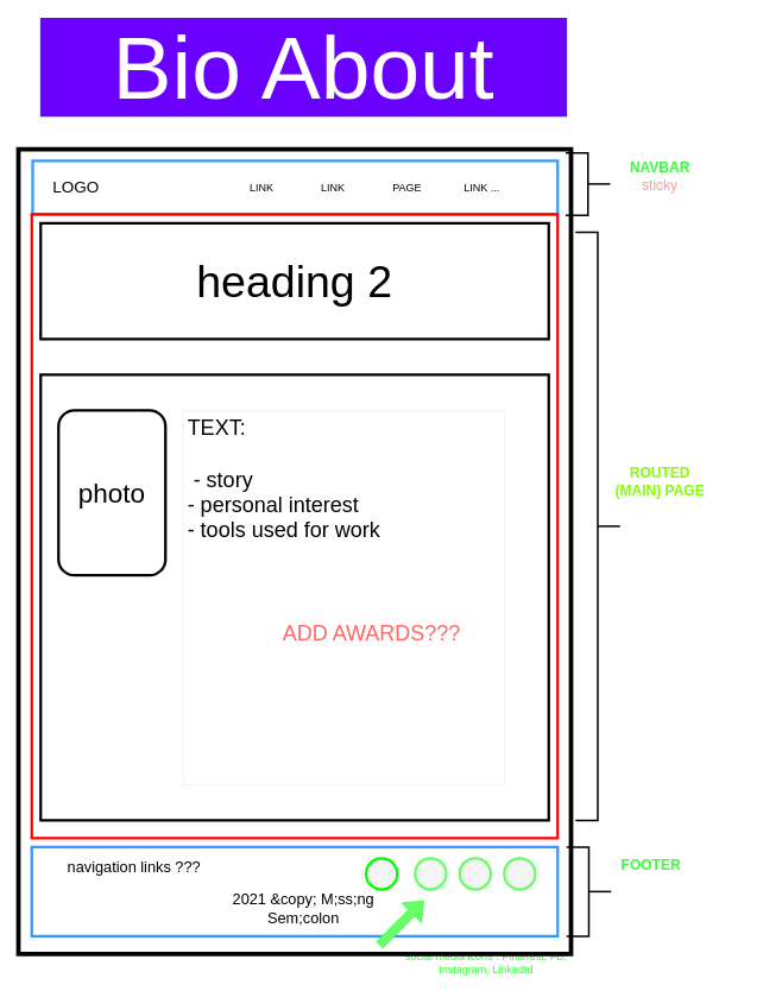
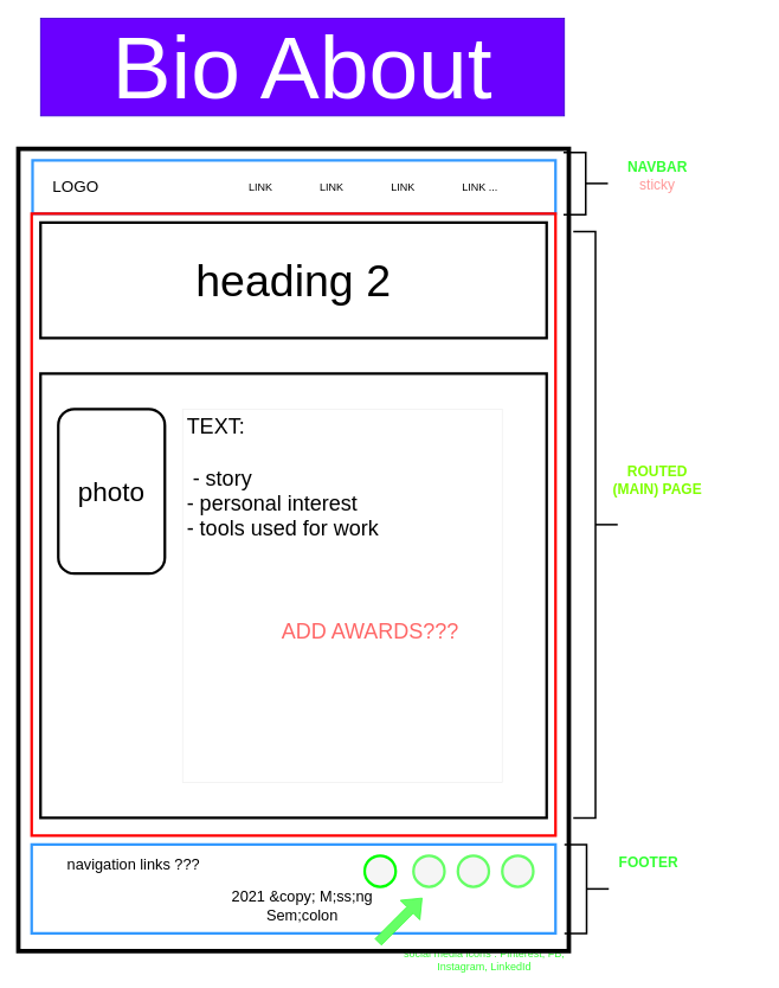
  <mxCell id="0" />
  <mxCell id="1" parent="0" />
  <mxCell id="2" value="" style="rounded=0;whiteSpace=wrap;html=1;strokeColor=#3399FF;strokeWidth=3;fillColor=none;" vertex="1" parent="1"><mxGeometry x="35" y="950" width="590" height="100" as="geometry" /></mxCell>
  <mxCell id="3" value="&lt;font style=&quot;font-size: 16px&quot;&gt;&lt;font color=&quot;#33ff33&quot; style=&quot;font-weight: bold&quot;&gt;NAVBAR&lt;/font&gt;&lt;br&gt;&lt;font color=&quot;#ff9999&quot;&gt;sticky&lt;/font&gt;&lt;/font&gt;" style="text;html=1;strokeColor=none;fillColor=none;align=center;verticalAlign=middle;whiteSpace=wrap;rounded=0;" vertex="1" parent="1"><mxGeometry x="695" y="167" width="90" height="60" as="geometry" /></mxCell>
  <mxCell id="4" value="&lt;font style=&quot;font-size: 16px&quot;&gt;&lt;b&gt;&lt;font color=&quot;#33ff33&quot;&gt;FOOTER&lt;br&gt;&lt;/font&gt;&lt;/b&gt;&lt;br&gt;&lt;/font&gt;" style="text;html=1;strokeColor=none;fillColor=none;align=center;verticalAlign=middle;whiteSpace=wrap;rounded=0;" vertex="1" parent="1"><mxGeometry x="665" y="950" width="130" height="60" as="geometry" /></mxCell>
  <mxCell id="5" value="" style="rounded=0;whiteSpace=wrap;html=1;strokeColor=#3399FF;strokeWidth=3;fillColor=none;" vertex="1" parent="1"><mxGeometry x="36" y="180" width="589" height="60" as="geometry" /></mxCell>
  <mxCell id="6" value="" style="rounded=0;whiteSpace=wrap;html=1;strokeWidth=3;fillColor=none;strokeColor=#FF0000;" vertex="1" parent="1"><mxGeometry x="35" y="240" width="590" height="700" as="geometry" /></mxCell>
  <mxCell id="7" value="" style="strokeWidth=2;html=1;shape=mxgraph.flowchart.annotation_2;align=left;labelPosition=right;pointerEvents=1;fillColor=none;rotation=-180;" vertex="1" parent="1"><mxGeometry x="634" y="171" width="50" height="70" as="geometry" /></mxCell>
  <mxCell id="8" value="" style="strokeWidth=2;html=1;shape=mxgraph.flowchart.annotation_2;align=left;labelPosition=right;pointerEvents=1;fillColor=none;rotation=-180;" vertex="1" parent="1"><mxGeometry x="645" y="260" width="50" height="660" as="geometry" /></mxCell>
  <mxCell id="9" value="" style="strokeWidth=2;html=1;shape=mxgraph.flowchart.annotation_2;align=left;labelPosition=right;pointerEvents=1;fillColor=none;rotation=-180;" vertex="1" parent="1"><mxGeometry x="635" y="950" width="50" height="100" as="geometry" /></mxCell>
  <mxCell id="10" value="&lt;font style=&quot;font-size: 50px&quot;&gt;heading 2&lt;/font&gt;" style="rounded=0;whiteSpace=wrap;html=1;strokeWidth=3;fillColor=none;" vertex="1" parent="1"><mxGeometry x="45" y="250" width="570" height="130" as="geometry" /></mxCell>
  <mxCell id="11" value="" style="rounded=0;whiteSpace=wrap;html=1;strokeWidth=3;fillColor=none;" vertex="1" parent="1"><mxGeometry x="45" y="420" width="570" height="500" as="geometry" /></mxCell>
- <mxCell id="12" value="LINK&lt;span style=&quot;white-space: pre&quot;&gt;&#09;&lt;/span&gt;&lt;span style=&quot;white-space: pre&quot;&gt;&#09;&lt;/span&gt;LINK&lt;span style=&quot;white-space: pre&quot;&gt;&#09;&lt;/span&gt;&lt;span style=&quot;white-space: pre&quot;&gt;&#09;&lt;/span&gt;PAGE&lt;span style=&quot;white-space: pre&quot;&gt;&#09;&lt;/span&gt;&lt;span style=&quot;white-space: pre&quot;&gt;&#09;&lt;/span&gt;LINK ..." style="text;html=1;strokeColor=none;fillColor=none;align=center;verticalAlign=middle;whiteSpace=wrap;rounded=0;" vertex="1" parent="1"><mxGeometry x="265" y="200" width="310" height="20" as="geometry" /></mxCell>
+ <mxCell id="12" value="LINK&lt;span style=&quot;white-space: pre&quot;&gt;&#09;&lt;/span&gt;&lt;span style=&quot;white-space: pre&quot;&gt;&#09;&lt;/span&gt;LINK&lt;span style=&quot;white-space: pre&quot;&gt;&#09;&lt;/span&gt;&lt;span style=&quot;white-space: pre&quot;&gt;&#09;&lt;/span&gt;LINK&lt;span style=&quot;white-space: pre&quot;&gt;&#09;&lt;/span&gt;&lt;span style=&quot;white-space: pre&quot;&gt;&#09;&lt;/span&gt;LINK ..." style="text;html=1;strokeColor=none;fillColor=none;align=center;verticalAlign=middle;whiteSpace=wrap;rounded=0;" vertex="1" parent="1"><mxGeometry x="265" y="200" width="310" height="20" as="geometry" /></mxCell>
  <mxCell id="13" value="&lt;h1&gt;&lt;span style=&quot;font-weight: 400&quot;&gt;TEXT:&lt;br&gt;&lt;br&gt;&amp;nbsp;- story&lt;br&gt;- personal interest&lt;br&gt;- tools used for work&lt;br&gt;&lt;br&gt;&lt;br&gt;&lt;br&gt;&lt;span style=&quot;white-space: pre&quot;&gt;&#09;&lt;/span&gt;&lt;span style=&quot;white-space: pre&quot;&gt;&#09;&lt;/span&gt;&lt;font color=&quot;#ff6666&quot;&gt;ADD AWARDS???&lt;/font&gt;&lt;br&gt;&lt;/span&gt;&lt;/h1&gt;" style="text;html=1;fillColor=none;spacing=5;spacingTop=-20;whiteSpace=wrap;overflow=hidden;rounded=0;strokeColor=#f0f0f0;" vertex="1" parent="1"><mxGeometry x="205" y="460" width="360" height="420" as="geometry" /></mxCell>
  <mxCell id="14" value="&lt;font style=&quot;font-size: 30px&quot;&gt;photo&lt;/font&gt;" style="rounded=1;whiteSpace=wrap;html=1;strokeWidth=3;fillColor=none;" vertex="1" parent="1"><mxGeometry x="65" y="460" width="120" height="185" as="geometry" /></mxCell>
  <mxCell id="15" value="" style="ellipse;whiteSpace=wrap;html=1;aspect=fixed;strokeWidth=3;fillColor=#f5f5f5;fontColor=#333333;strokeColor=#66FF66;" vertex="1" parent="1"><mxGeometry x="565" y="962.5" width="35" height="35" as="geometry" /></mxCell>
  <mxCell id="16" value="" style="ellipse;whiteSpace=wrap;html=1;aspect=fixed;strokeWidth=3;fillColor=#f5f5f5;fontColor=#333333;strokeColor=#66FF66;" vertex="1" parent="1"><mxGeometry x="515" y="962.5" width="35" height="35" as="geometry" /></mxCell>
  <mxCell id="17" value="" style="ellipse;whiteSpace=wrap;html=1;aspect=fixed;strokeWidth=3;fillColor=#f5f5f5;fontColor=#333333;strokeColor=#66FF66;" vertex="1" parent="1"><mxGeometry x="465" y="962.5" width="35" height="35" as="geometry" /></mxCell>
  <mxCell id="18" value="" style="ellipse;whiteSpace=wrap;html=1;aspect=fixed;strokeWidth=3;fillColor=#f5f5f5;fontColor=#333333;strokeColor=#00FF00;" vertex="1" parent="1"><mxGeometry x="410" y="962.5" width="35" height="35" as="geometry" /></mxCell>
  <mxCell id="19" value="&lt;font style=&quot;font-size: 17px&quot;&gt;2021 &amp;amp;copy; M;ss;ng Sem;colon&lt;/font&gt;" style="text;html=1;strokeColor=none;fillColor=none;align=center;verticalAlign=middle;whiteSpace=wrap;rounded=0;" vertex="1" parent="1"><mxGeometry x="245" y="1010" width="190" height="20" as="geometry" /></mxCell>
  <mxCell id="20" value="" style="shape=flexArrow;endArrow=classic;html=1;strokeColor=#33FF33;fillColor=#66FF66;" edge="1" parent="1"><mxGeometry width="50" height="50" relative="1" as="geometry"><mxPoint x="425" y="1060" as="sourcePoint" /><mxPoint x="475" y="1010" as="targetPoint" /></mxGeometry></mxCell>
  <mxCell id="21" value="&lt;font color=&quot;#33ff33&quot;&gt;social media icons : Pinterest, FB, Instagram, LinkedId&lt;/font&gt;" style="text;html=1;strokeColor=none;fillColor=none;align=center;verticalAlign=middle;whiteSpace=wrap;rounded=0;" vertex="1" parent="1"><mxGeometry x="435" y="1070" width="220" height="20" as="geometry" /></mxCell>
  <mxCell id="22" value="&lt;font style=&quot;font-size: 17px&quot;&gt;navigation links ???&lt;/font&gt;" style="text;html=1;strokeColor=none;fillColor=none;align=center;verticalAlign=middle;whiteSpace=wrap;rounded=0;" vertex="1" parent="1"><mxGeometry x="55" y="962.5" width="190" height="20" as="geometry" /></mxCell>
  <mxCell id="23" value="&lt;font style=&quot;font-size: 18px&quot;&gt;LOGO&lt;/font&gt;" style="text;html=1;strokeColor=none;fillColor=none;align=center;verticalAlign=middle;whiteSpace=wrap;rounded=0;" vertex="1" parent="1"><mxGeometry x="55" y="193" width="60" height="34" as="geometry" /></mxCell>
  <mxCell id="24" value="&lt;font style=&quot;font-size: 100px&quot;&gt;Bio About&lt;/font&gt;" style="text;html=1;strokeColor=#3700CC;fillColor=#6a00ff;align=center;verticalAlign=middle;whiteSpace=wrap;rounded=0;fontColor=#ffffff;" vertex="1" parent="1"><mxGeometry x="45" y="20" width="590" height="110" as="geometry" /></mxCell>
  <mxCell id="25" value="&lt;font style=&quot;font-size: 16px&quot; color=&quot;#80ff00&quot;&gt;&lt;b&gt;ROUTED &lt;br&gt;(MAIN) PAGE&lt;/b&gt;&lt;/font&gt;" style="text;html=1;strokeColor=none;fillColor=none;align=center;verticalAlign=middle;whiteSpace=wrap;rounded=0;" vertex="1" parent="1"><mxGeometry x="625" y="510" width="230" height="60" as="geometry" /></mxCell>
  <mxCell id="26" value="" style="rounded=0;whiteSpace=wrap;html=1;fillColor=none;strokeWidth=5;" vertex="1" parent="1"><mxGeometry x="20" y="167" width="620" height="903" as="geometry" /></mxCell>
